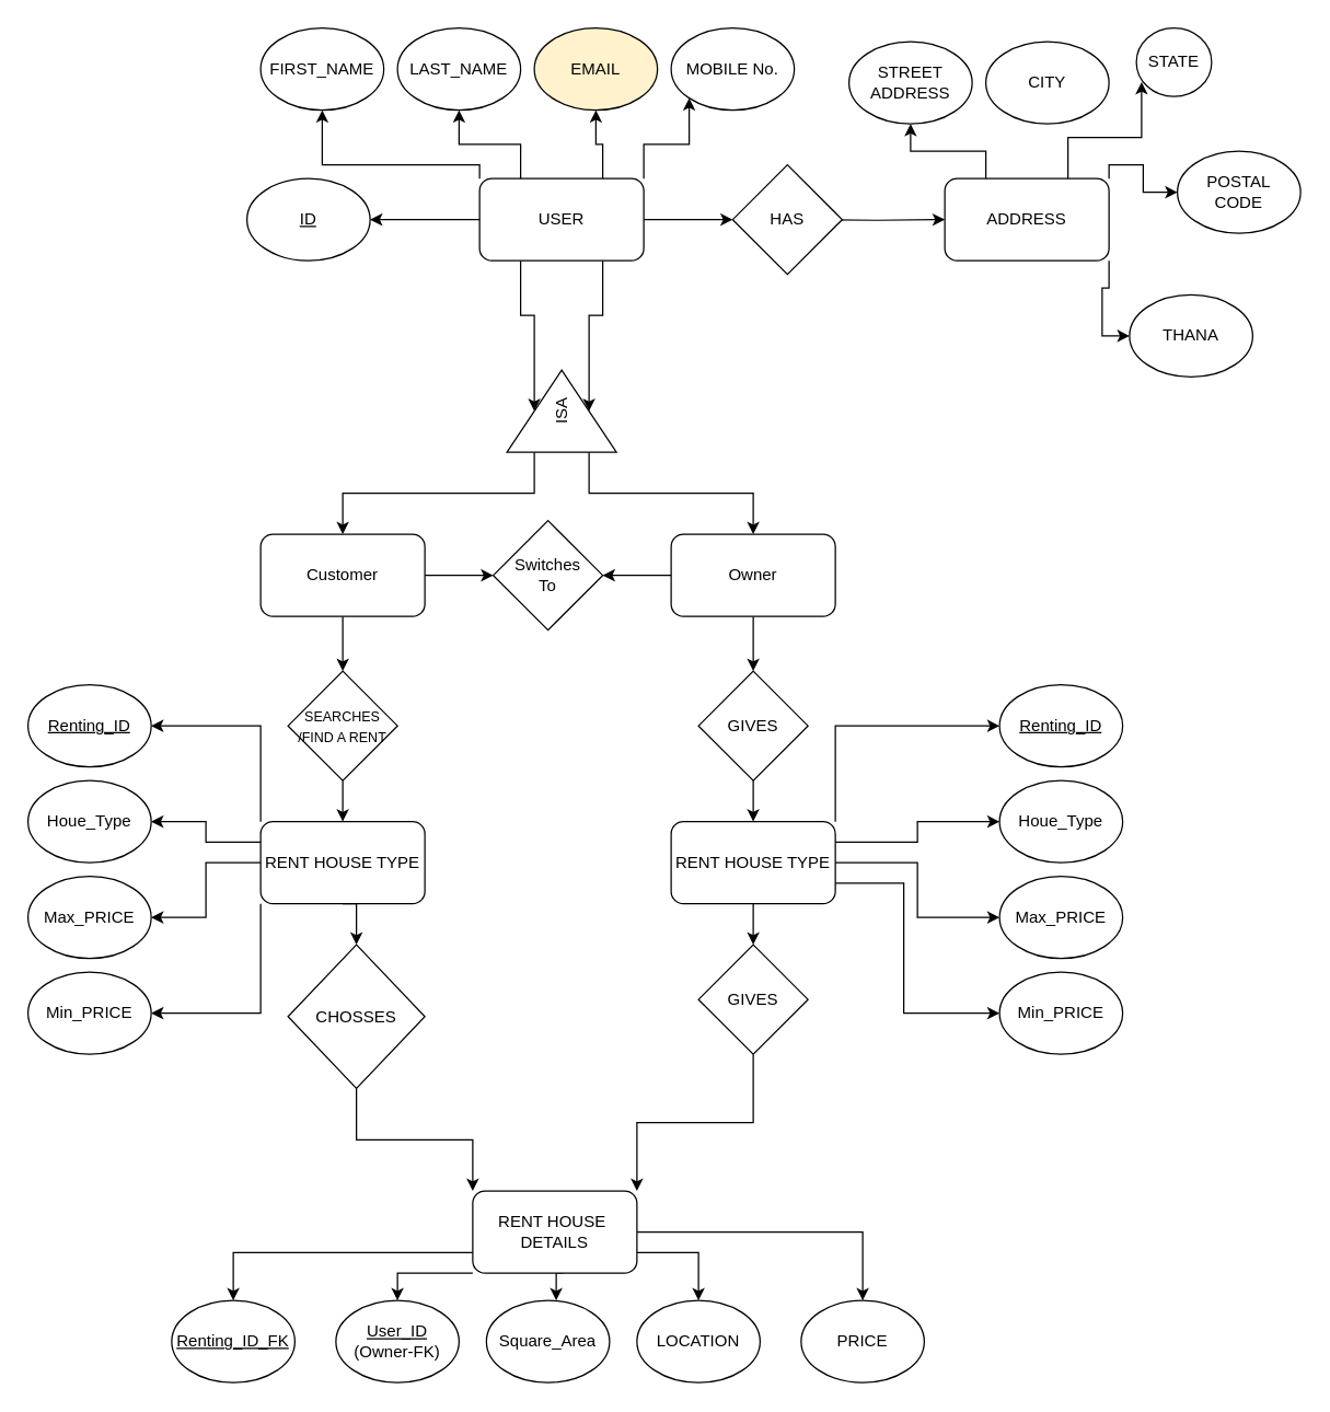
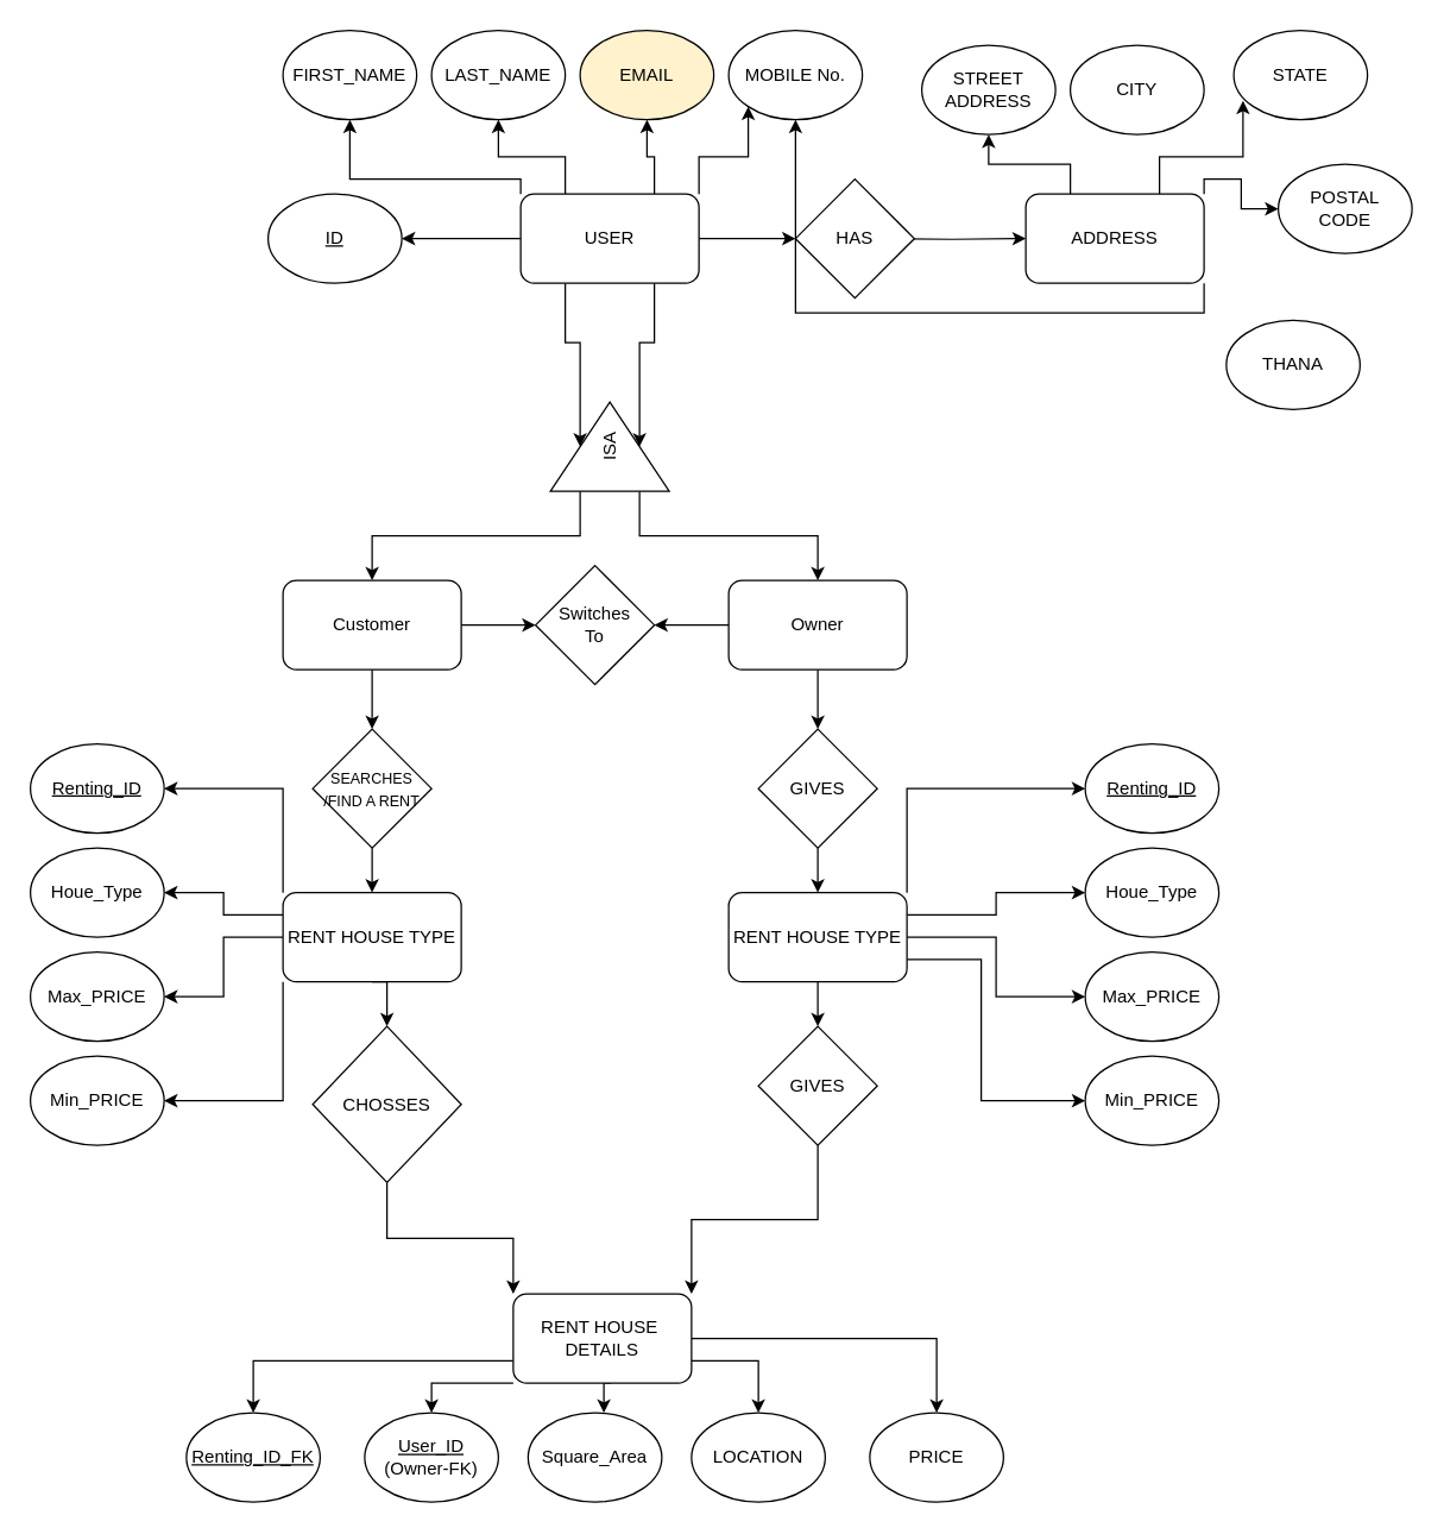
  <mxCell id="0" />
  <mxCell id="1" parent="0" />
  <mxCell id="2" style="edgeStyle=orthogonalEdgeStyle;rounded=0;orthogonalLoop=1;jettySize=auto;html=1;exitX=1;exitY=0.5;exitDx=0;exitDy=0;entryX=0;entryY=0.5;entryDx=0;entryDy=0;" parent="1" source="10" target="21" edge="1"><mxGeometry relative="1" as="geometry" /></mxCell>
  <mxCell id="3" style="edgeStyle=orthogonalEdgeStyle;rounded=0;orthogonalLoop=1;jettySize=auto;html=1;exitX=0.75;exitY=0;exitDx=0;exitDy=0;entryX=0.5;entryY=1;entryDx=0;entryDy=0;" parent="1" source="10" target="13" edge="1"><mxGeometry relative="1" as="geometry" /></mxCell>
  <mxCell id="4" style="edgeStyle=orthogonalEdgeStyle;rounded=0;orthogonalLoop=1;jettySize=auto;html=1;exitX=1;exitY=0;exitDx=0;exitDy=0;entryX=0;entryY=1;entryDx=0;entryDy=0;" parent="1" source="10" target="14" edge="1"><mxGeometry relative="1" as="geometry" /></mxCell>
  <mxCell id="5" style="edgeStyle=orthogonalEdgeStyle;rounded=0;orthogonalLoop=1;jettySize=auto;html=1;exitX=0.25;exitY=0;exitDx=0;exitDy=0;entryX=0.5;entryY=1;entryDx=0;entryDy=0;" parent="1" source="10" target="12" edge="1"><mxGeometry relative="1" as="geometry" /></mxCell>
  <mxCell id="6" style="edgeStyle=orthogonalEdgeStyle;rounded=0;orthogonalLoop=1;jettySize=auto;html=1;exitX=0;exitY=0;exitDx=0;exitDy=0;entryX=0.5;entryY=1;entryDx=0;entryDy=0;" parent="1" source="10" target="11" edge="1"><mxGeometry relative="1" as="geometry"><Array as="points"><mxPoint x="350" y="120" /><mxPoint x="235" y="120" /></Array></mxGeometry></mxCell>
  <mxCell id="7" style="edgeStyle=orthogonalEdgeStyle;rounded=0;orthogonalLoop=1;jettySize=auto;html=1;exitX=0;exitY=0.5;exitDx=0;exitDy=0;entryX=1;entryY=0.5;entryDx=0;entryDy=0;" parent="1" source="10" target="27" edge="1"><mxGeometry relative="1" as="geometry" /></mxCell>
  <mxCell id="8" style="edgeStyle=orthogonalEdgeStyle;rounded=0;orthogonalLoop=1;jettySize=auto;html=1;exitX=0.75;exitY=1;exitDx=0;exitDy=0;entryX=0.5;entryY=1;entryDx=0;entryDy=0;" parent="1" source="10" target="30" edge="1"><mxGeometry relative="1" as="geometry" /></mxCell>
  <mxCell id="9" style="edgeStyle=orthogonalEdgeStyle;rounded=0;orthogonalLoop=1;jettySize=auto;html=1;exitX=0.25;exitY=1;exitDx=0;exitDy=0;entryX=0.5;entryY=0;entryDx=0;entryDy=0;" parent="1" source="10" target="30" edge="1"><mxGeometry relative="1" as="geometry" /></mxCell>
  <mxCell id="10" value="USER" style="rounded=1;whiteSpace=wrap;html=1;" parent="1" vertex="1"><mxGeometry x="350" y="130" width="120" height="60" as="geometry" /></mxCell>
  <mxCell id="11" value="FIRST_NAME" style="ellipse;whiteSpace=wrap;html=1;" parent="1" vertex="1"><mxGeometry x="190" y="20" width="90" height="60" as="geometry" /></mxCell>
  <mxCell id="12" value="LAST_NAME" style="ellipse;whiteSpace=wrap;html=1;" parent="1" vertex="1"><mxGeometry x="290" y="20" width="90" height="60" as="geometry" /></mxCell>
  <mxCell id="13" value="EMAIL" style="ellipse;whiteSpace=wrap;html=1;strokeWidth=1;perimeterSpacing=0;fillColor=#fff2cc;" parent="1" vertex="1"><mxGeometry x="390" y="20" width="90" height="60" as="geometry" /></mxCell>
  <mxCell id="14" value="MOBILE No." style="ellipse;whiteSpace=wrap;html=1;strokeWidth=1;" parent="1" vertex="1"><mxGeometry x="490" y="20" width="90" height="60" as="geometry" /></mxCell>
  <mxCell id="15" style="edgeStyle=orthogonalEdgeStyle;rounded=0;orthogonalLoop=1;jettySize=auto;html=1;exitX=0.25;exitY=0;exitDx=0;exitDy=0;entryX=0.5;entryY=1;entryDx=0;entryDy=0;" parent="1" source="19" target="22" edge="1"><mxGeometry relative="1" as="geometry" /></mxCell>
  <mxCell id="16" style="edgeStyle=orthogonalEdgeStyle;rounded=0;orthogonalLoop=1;jettySize=auto;html=1;exitX=0.75;exitY=0;exitDx=0;exitDy=0;entryX=0.069;entryY=0.788;entryDx=0;entryDy=0;entryPerimeter=0;" parent="1" source="19" target="24" edge="1"><mxGeometry relative="1" as="geometry" /></mxCell>
  <mxCell id="17" style="edgeStyle=orthogonalEdgeStyle;rounded=0;orthogonalLoop=1;jettySize=auto;html=1;exitX=1;exitY=0;exitDx=0;exitDy=0;" parent="1" source="19" target="25" edge="1"><mxGeometry relative="1" as="geometry"><Array as="points"><mxPoint x="810" y="120" /><mxPoint x="835" y="120" /><mxPoint x="835" y="140" /></Array></mxGeometry></mxCell>
- <mxCell id="18" style="edgeStyle=orthogonalEdgeStyle;rounded=0;orthogonalLoop=1;jettySize=auto;html=1;exitX=1;exitY=1;exitDx=0;exitDy=0;entryX=0;entryY=0.5;entryDx=0;entryDy=0;" parent="1" source="19" target="26" edge="1"><mxGeometry relative="1" as="geometry" /></mxCell>
+ <mxCell id="18" style="edgeStyle=orthogonalEdgeStyle;rounded=0;orthogonalLoop=1;jettySize=auto;html=1;exitX=1;exitY=1;exitDx=0;exitDy=0;" parent="1" source="19" target="14" edge="1"><mxGeometry relative="1" as="geometry" /></mxCell>
  <mxCell id="19" value="ADDRESS" style="rounded=1;whiteSpace=wrap;html=1;strokeWidth=1;" parent="1" vertex="1"><mxGeometry x="690" y="130" width="120" height="60" as="geometry" /></mxCell>
  <mxCell id="20" style="edgeStyle=orthogonalEdgeStyle;rounded=0;orthogonalLoop=1;jettySize=auto;html=1;" parent="1" target="19" edge="1"><mxGeometry relative="1" as="geometry"><mxPoint x="590" y="160" as="sourcePoint" /></mxGeometry></mxCell>
  <mxCell id="21" value="HAS" style="rhombus;whiteSpace=wrap;html=1;strokeWidth=1;" parent="1" vertex="1"><mxGeometry x="535" y="120" width="80" height="80" as="geometry" /></mxCell>
  <mxCell id="22" value="STREET&lt;br&gt;ADDRESS" style="ellipse;whiteSpace=wrap;html=1;strokeWidth=1;" parent="1" vertex="1"><mxGeometry x="620" y="30" width="90" height="60" as="geometry" /></mxCell>
  <mxCell id="23" value="CITY" style="ellipse;whiteSpace=wrap;html=1;strokeWidth=1;" parent="1" vertex="1"><mxGeometry x="720" y="30" width="90" height="60" as="geometry" /></mxCell>
- <mxCell id="24" value="STATE" style="ellipse;whiteSpace=wrap;html=1;strokeWidth=1;" parent="1" vertex="1"><mxGeometry x="830" y="20" width="55" height="50" as="geometry" /></mxCell>
+ <mxCell id="24" value="STATE" style="ellipse;whiteSpace=wrap;html=1;strokeWidth=1;" parent="1" vertex="1"><mxGeometry x="830" y="20" width="90" height="60" as="geometry" /></mxCell>
  <mxCell id="25" value="POSTAL&lt;br&gt;CODE" style="ellipse;whiteSpace=wrap;html=1;strokeWidth=1;" parent="1" vertex="1"><mxGeometry x="860" y="110" width="90" height="60" as="geometry" /></mxCell>
  <mxCell id="26" value="THANA" style="ellipse;whiteSpace=wrap;html=1;strokeWidth=1;" parent="1" vertex="1"><mxGeometry x="825" y="215" width="90" height="60" as="geometry" /></mxCell>
  <mxCell id="27" value="&lt;u&gt;ID&lt;/u&gt;" style="ellipse;whiteSpace=wrap;html=1;" parent="1" vertex="1"><mxGeometry x="180" y="130" width="90" height="60" as="geometry" /></mxCell>
  <mxCell id="28" style="edgeStyle=orthogonalEdgeStyle;rounded=0;orthogonalLoop=1;jettySize=auto;html=1;exitX=0;exitY=0.25;exitDx=0;exitDy=0;entryX=0.5;entryY=0;entryDx=0;entryDy=0;" parent="1" source="30" target="33" edge="1"><mxGeometry relative="1" as="geometry" /></mxCell>
  <mxCell id="29" style="edgeStyle=orthogonalEdgeStyle;rounded=0;orthogonalLoop=1;jettySize=auto;html=1;exitX=0;exitY=0.75;exitDx=0;exitDy=0;" parent="1" source="30" target="36" edge="1"><mxGeometry relative="1" as="geometry" /></mxCell>
  <mxCell id="30" value="ISA" style="triangle;whiteSpace=wrap;html=1;strokeWidth=1;rotation=-90;" parent="1" vertex="1"><mxGeometry x="380" y="260" width="60" height="80" as="geometry" /></mxCell>
  <mxCell id="31" style="edgeStyle=orthogonalEdgeStyle;rounded=0;orthogonalLoop=1;jettySize=auto;html=1;exitX=1;exitY=0.5;exitDx=0;exitDy=0;entryX=0;entryY=0.5;entryDx=0;entryDy=0;" parent="1" source="33" target="37" edge="1"><mxGeometry relative="1" as="geometry" /></mxCell>
  <mxCell id="32" style="edgeStyle=orthogonalEdgeStyle;rounded=0;orthogonalLoop=1;jettySize=auto;html=1;exitX=0.5;exitY=1;exitDx=0;exitDy=0;entryX=0.5;entryY=0;entryDx=0;entryDy=0;" parent="1" source="33" target="70" edge="1"><mxGeometry relative="1" as="geometry" /></mxCell>
  <mxCell id="33" value="Customer" style="rounded=1;whiteSpace=wrap;html=1;strokeWidth=1;" parent="1" vertex="1"><mxGeometry x="190" y="390" width="120" height="60" as="geometry" /></mxCell>
  <mxCell id="34" style="edgeStyle=orthogonalEdgeStyle;rounded=0;orthogonalLoop=1;jettySize=auto;html=1;exitX=0.5;exitY=1;exitDx=0;exitDy=0;entryX=0.5;entryY=0;entryDx=0;entryDy=0;" parent="1" source="36" target="45" edge="1"><mxGeometry relative="1" as="geometry" /></mxCell>
  <mxCell id="35" style="edgeStyle=orthogonalEdgeStyle;rounded=0;orthogonalLoop=1;jettySize=auto;html=1;exitX=0;exitY=0.5;exitDx=0;exitDy=0;entryX=1;entryY=0.5;entryDx=0;entryDy=0;" parent="1" source="36" target="37" edge="1"><mxGeometry relative="1" as="geometry" /></mxCell>
  <mxCell id="36" value="Owner" style="rounded=1;whiteSpace=wrap;html=1;strokeWidth=1;" parent="1" vertex="1"><mxGeometry x="490" y="390" width="120" height="60" as="geometry" /></mxCell>
  <mxCell id="37" value="Switches&lt;br&gt;To" style="rhombus;whiteSpace=wrap;html=1;strokeWidth=1;" parent="1" vertex="1"><mxGeometry x="360" y="380" width="80" height="80" as="geometry" /></mxCell>
  <mxCell id="38" style="edgeStyle=orthogonalEdgeStyle;rounded=0;orthogonalLoop=1;jettySize=auto;html=1;exitX=0.5;exitY=1;exitDx=0;exitDy=0;entryX=0.5;entryY=0;entryDx=0;entryDy=0;" parent="1" source="43" target="53" edge="1"><mxGeometry relative="1" as="geometry" /></mxCell>
  <mxCell id="39" style="edgeStyle=orthogonalEdgeStyle;rounded=0;orthogonalLoop=1;jettySize=auto;html=1;exitX=1;exitY=0;exitDx=0;exitDy=0;entryX=0;entryY=0.5;entryDx=0;entryDy=0;" parent="1" source="43" target="54" edge="1"><mxGeometry relative="1" as="geometry" /></mxCell>
  <mxCell id="40" style="edgeStyle=orthogonalEdgeStyle;rounded=0;orthogonalLoop=1;jettySize=auto;html=1;exitX=1;exitY=0.25;exitDx=0;exitDy=0;entryX=0;entryY=0.5;entryDx=0;entryDy=0;" parent="1" source="43" target="58" edge="1"><mxGeometry relative="1" as="geometry" /></mxCell>
  <mxCell id="41" style="edgeStyle=orthogonalEdgeStyle;rounded=0;orthogonalLoop=1;jettySize=auto;html=1;exitX=1;exitY=0.5;exitDx=0;exitDy=0;" parent="1" source="43" target="59" edge="1"><mxGeometry relative="1" as="geometry" /></mxCell>
  <mxCell id="42" style="edgeStyle=orthogonalEdgeStyle;rounded=0;orthogonalLoop=1;jettySize=auto;html=1;exitX=1;exitY=0.75;exitDx=0;exitDy=0;entryX=0;entryY=0.5;entryDx=0;entryDy=0;" parent="1" source="43" target="60" edge="1"><mxGeometry relative="1" as="geometry"><Array as="points"><mxPoint x="660" y="645" /><mxPoint x="660" y="740" /></Array></mxGeometry></mxCell>
  <mxCell id="43" value="RENT HOUSE TYPE" style="rounded=1;whiteSpace=wrap;html=1;strokeWidth=1;" parent="1" vertex="1"><mxGeometry x="490" y="600" width="120" height="60" as="geometry" /></mxCell>
  <mxCell id="44" style="edgeStyle=orthogonalEdgeStyle;rounded=0;orthogonalLoop=1;jettySize=auto;html=1;exitX=0.5;exitY=1;exitDx=0;exitDy=0;entryX=0.5;entryY=0;entryDx=0;entryDy=0;" parent="1" source="45" target="43" edge="1"><mxGeometry relative="1" as="geometry" /></mxCell>
  <mxCell id="45" value="GIVES" style="rhombus;whiteSpace=wrap;html=1;strokeWidth=1;" parent="1" vertex="1"><mxGeometry x="510" y="490" width="80" height="80" as="geometry" /></mxCell>
  <mxCell id="46" style="edgeStyle=orthogonalEdgeStyle;rounded=0;orthogonalLoop=1;jettySize=auto;html=1;exitX=0;exitY=0.75;exitDx=0;exitDy=0;entryX=0.5;entryY=0;entryDx=0;entryDy=0;" parent="1" source="51" target="55" edge="1"><mxGeometry relative="1" as="geometry" /></mxCell>
  <mxCell id="47" style="edgeStyle=orthogonalEdgeStyle;rounded=0;orthogonalLoop=1;jettySize=auto;html=1;exitX=0.5;exitY=1;exitDx=0;exitDy=0;entryX=0.5;entryY=0;entryDx=0;entryDy=0;" parent="1" edge="1"><mxGeometry relative="1" as="geometry"><mxPoint x="411" y="930" as="sourcePoint" /><mxPoint x="406" y="950" as="targetPoint" /></mxGeometry></mxCell>
  <mxCell id="48" style="edgeStyle=orthogonalEdgeStyle;rounded=0;orthogonalLoop=1;jettySize=auto;html=1;exitX=1;exitY=0.75;exitDx=0;exitDy=0;entryX=0.5;entryY=0;entryDx=0;entryDy=0;" parent="1" source="51" target="57" edge="1"><mxGeometry relative="1" as="geometry" /></mxCell>
  <mxCell id="49" style="edgeStyle=orthogonalEdgeStyle;rounded=0;orthogonalLoop=1;jettySize=auto;html=1;exitX=0;exitY=1;exitDx=0;exitDy=0;entryX=0.5;entryY=0;entryDx=0;entryDy=0;" parent="1" source="51" target="61" edge="1"><mxGeometry relative="1" as="geometry"><Array as="points"><mxPoint x="290" y="930" /></Array></mxGeometry></mxCell>
  <mxCell id="50" style="edgeStyle=orthogonalEdgeStyle;rounded=0;orthogonalLoop=1;jettySize=auto;html=1;exitX=1;exitY=0.5;exitDx=0;exitDy=0;entryX=0.5;entryY=0;entryDx=0;entryDy=0;" parent="1" source="51" target="62" edge="1"><mxGeometry relative="1" as="geometry" /></mxCell>
  <mxCell id="51" value="RENT HOUSE&amp;nbsp;&lt;br&gt;DETAILS" style="rounded=1;whiteSpace=wrap;html=1;strokeWidth=1;" parent="1" vertex="1"><mxGeometry x="345" y="870" width="120" height="60" as="geometry" /></mxCell>
  <mxCell id="52" style="edgeStyle=orthogonalEdgeStyle;rounded=0;orthogonalLoop=1;jettySize=auto;html=1;exitX=0.5;exitY=1;exitDx=0;exitDy=0;entryX=1;entryY=0;entryDx=0;entryDy=0;" parent="1" source="53" target="51" edge="1"><mxGeometry relative="1" as="geometry" /></mxCell>
  <mxCell id="53" value="GIVES" style="rhombus;whiteSpace=wrap;html=1;strokeWidth=1;" parent="1" vertex="1"><mxGeometry x="510" y="690" width="80" height="80" as="geometry" /></mxCell>
  <mxCell id="54" value="&lt;u&gt;Renting_ID&lt;/u&gt;" style="ellipse;whiteSpace=wrap;html=1;" parent="1" vertex="1"><mxGeometry x="730" y="500" width="90" height="60" as="geometry" /></mxCell>
  <mxCell id="55" value="&lt;u&gt;Renting_ID_FK&lt;/u&gt;" style="ellipse;whiteSpace=wrap;html=1;" parent="1" vertex="1"><mxGeometry x="125" y="950" width="90" height="60" as="geometry" /></mxCell>
  <mxCell id="56" value="Square_Area" style="ellipse;whiteSpace=wrap;html=1;" parent="1" vertex="1"><mxGeometry x="355" y="950" width="90" height="60" as="geometry" /></mxCell>
  <mxCell id="57" value="LOCATION" style="ellipse;whiteSpace=wrap;html=1;" parent="1" vertex="1"><mxGeometry x="465" y="950" width="90" height="60" as="geometry" /></mxCell>
  <mxCell id="58" value="Houe_Type" style="ellipse;whiteSpace=wrap;html=1;" parent="1" vertex="1"><mxGeometry x="730" y="570" width="90" height="60" as="geometry" /></mxCell>
  <mxCell id="59" value="Max_PRICE" style="ellipse;whiteSpace=wrap;html=1;" parent="1" vertex="1"><mxGeometry x="730" y="640" width="90" height="60" as="geometry" /></mxCell>
  <mxCell id="60" value="Min_PRICE" style="ellipse;whiteSpace=wrap;html=1;" parent="1" vertex="1"><mxGeometry x="730" y="710" width="90" height="60" as="geometry" /></mxCell>
  <mxCell id="61" value="&lt;u&gt;User_ID&lt;/u&gt; (Owner-FK)" style="ellipse;whiteSpace=wrap;html=1;" parent="1" vertex="1"><mxGeometry x="245" y="950" width="90" height="60" as="geometry" /></mxCell>
  <mxCell id="62" value="PRICE" style="ellipse;whiteSpace=wrap;html=1;" parent="1" vertex="1"><mxGeometry x="585" y="950" width="90" height="60" as="geometry" /></mxCell>
  <mxCell id="63" style="edgeStyle=orthogonalEdgeStyle;rounded=0;orthogonalLoop=1;jettySize=auto;html=1;exitX=0.5;exitY=1;exitDx=0;exitDy=0;entryX=0.5;entryY=0;entryDx=0;entryDy=0;" parent="1" source="68" target="72" edge="1"><mxGeometry relative="1" as="geometry" /></mxCell>
  <mxCell id="64" style="edgeStyle=orthogonalEdgeStyle;rounded=0;orthogonalLoop=1;jettySize=auto;html=1;exitX=0;exitY=1;exitDx=0;exitDy=0;entryX=1;entryY=0.5;entryDx=0;entryDy=0;" edge="1" parent="1" source="68" target="76"><mxGeometry relative="1" as="geometry" /></mxCell>
  <mxCell id="65" style="edgeStyle=orthogonalEdgeStyle;rounded=0;orthogonalLoop=1;jettySize=auto;html=1;exitX=0;exitY=0.5;exitDx=0;exitDy=0;entryX=1;entryY=0.5;entryDx=0;entryDy=0;" edge="1" parent="1" source="68" target="75"><mxGeometry relative="1" as="geometry" /></mxCell>
  <mxCell id="66" style="edgeStyle=orthogonalEdgeStyle;rounded=0;orthogonalLoop=1;jettySize=auto;html=1;exitX=0;exitY=0.25;exitDx=0;exitDy=0;entryX=1;entryY=0.5;entryDx=0;entryDy=0;" edge="1" parent="1" source="68" target="74"><mxGeometry relative="1" as="geometry" /></mxCell>
  <mxCell id="67" style="edgeStyle=orthogonalEdgeStyle;rounded=0;orthogonalLoop=1;jettySize=auto;html=1;exitX=0;exitY=0;exitDx=0;exitDy=0;entryX=1;entryY=0.5;entryDx=0;entryDy=0;" edge="1" parent="1" source="68" target="73"><mxGeometry relative="1" as="geometry" /></mxCell>
  <mxCell id="68" value="RENT HOUSE TYPE" style="rounded=1;whiteSpace=wrap;html=1;strokeWidth=1;" parent="1" vertex="1"><mxGeometry x="190" y="600" width="120" height="60" as="geometry" /></mxCell>
  <mxCell id="69" style="edgeStyle=orthogonalEdgeStyle;rounded=0;orthogonalLoop=1;jettySize=auto;html=1;exitX=0.5;exitY=1;exitDx=0;exitDy=0;entryX=0.5;entryY=0;entryDx=0;entryDy=0;" parent="1" source="70" target="68" edge="1"><mxGeometry relative="1" as="geometry" /></mxCell>
  <mxCell id="70" value="&lt;font style=&quot;font-size: 10px&quot;&gt;SEARCHES&lt;br&gt;/FIND A RENT&lt;/font&gt;" style="rhombus;whiteSpace=wrap;html=1;strokeWidth=1;" parent="1" vertex="1"><mxGeometry x="210" y="490" width="80" height="80" as="geometry" /></mxCell>
  <mxCell id="71" style="edgeStyle=orthogonalEdgeStyle;rounded=0;orthogonalLoop=1;jettySize=auto;html=1;exitX=0.5;exitY=1;exitDx=0;exitDy=0;entryX=0;entryY=0;entryDx=0;entryDy=0;" parent="1" source="72" target="51" edge="1"><mxGeometry relative="1" as="geometry" /></mxCell>
  <mxCell id="72" value="CHOSSES" style="rhombus;whiteSpace=wrap;html=1;strokeWidth=1;" parent="1" vertex="1"><mxGeometry x="210" y="690" width="100" height="105" as="geometry" /></mxCell>
  <mxCell id="73" value="&lt;u&gt;Renting_ID&lt;/u&gt;" style="ellipse;whiteSpace=wrap;html=1;" parent="1" vertex="1"><mxGeometry x="20" y="500" width="90" height="60" as="geometry" /></mxCell>
  <mxCell id="74" value="Houe_Type" style="ellipse;whiteSpace=wrap;html=1;" parent="1" vertex="1"><mxGeometry x="20" y="570" width="90" height="60" as="geometry" /></mxCell>
  <mxCell id="75" value="Max_PRICE" style="ellipse;whiteSpace=wrap;html=1;" parent="1" vertex="1"><mxGeometry x="20" y="640" width="90" height="60" as="geometry" /></mxCell>
  <mxCell id="76" value="Min_PRICE" style="ellipse;whiteSpace=wrap;html=1;" parent="1" vertex="1"><mxGeometry x="20" y="710" width="90" height="60" as="geometry" /></mxCell>
